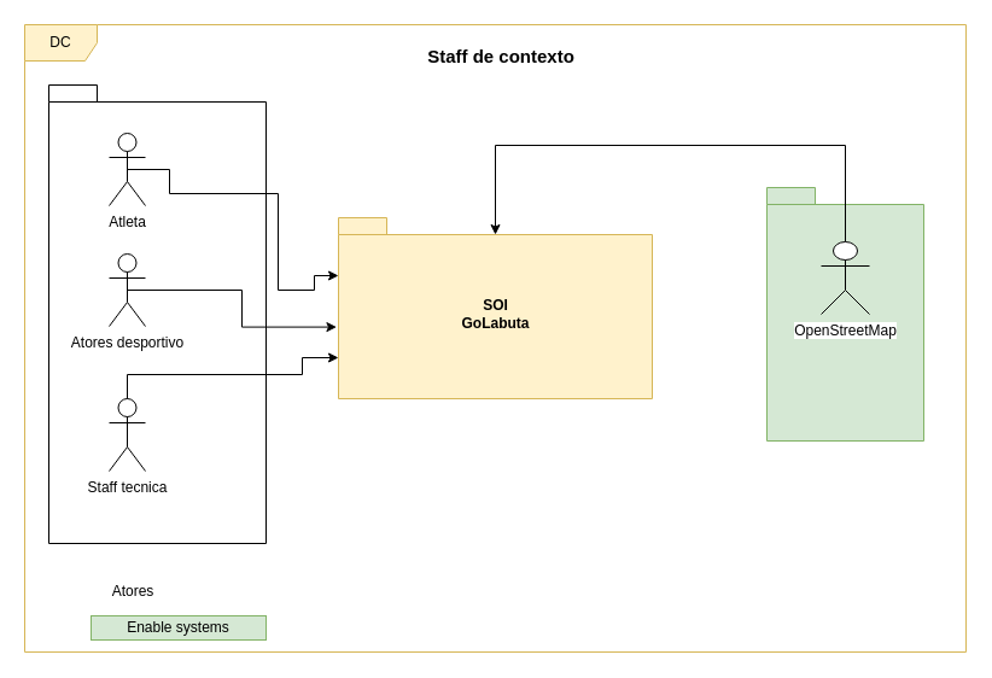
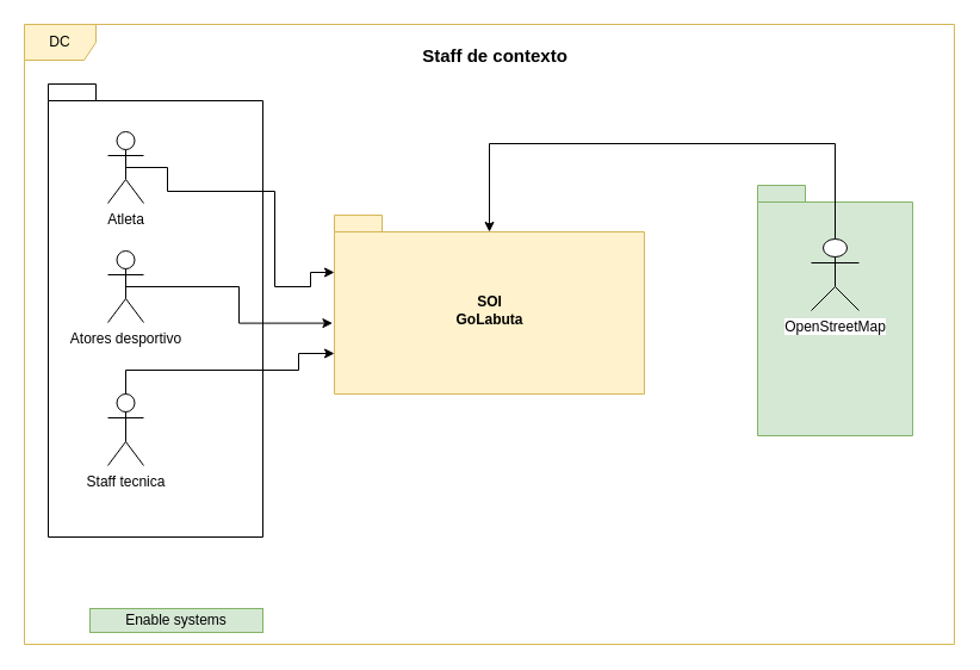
  <mxCell id="0" />
  <mxCell id="1" parent="0" />
  <mxCell id="2" value="" style="shape=folder;fontStyle=1;spacingTop=10;tabWidth=40;tabHeight=14;tabPosition=left;html=1;fillColor=#d5e8d4;strokeColor=#82b366;" vertex="1" parent="1"><mxGeometry x="635" y="155" width="130" height="210" as="geometry" /></mxCell>
  <mxCell id="3" value="" style="shape=folder;fontStyle=1;spacingTop=10;tabWidth=40;tabHeight=14;tabPosition=left;html=1;" vertex="1" parent="1"><mxGeometry x="40" y="70" width="180" height="380" as="geometry" /></mxCell>
  <mxCell id="4" value="SOI&lt;br&gt;GoLabuta" style="shape=folder;fontStyle=1;spacingTop=10;tabWidth=40;tabHeight=14;tabPosition=left;html=1;fillColor=#fff2cc;strokeColor=#d6b656;" vertex="1" parent="1"><mxGeometry x="280" y="180" width="260" height="150" as="geometry" /></mxCell>
  <mxCell id="5" style="edgeStyle=orthogonalEdgeStyle;rounded=0;orthogonalLoop=1;jettySize=auto;html=1;exitX=0.5;exitY=0.5;exitDx=0;exitDy=0;exitPerimeter=0;entryX=0;entryY=0;entryDx=0;entryDy=48;entryPerimeter=0;" edge="1" parent="1" source="6" target="4"><mxGeometry relative="1" as="geometry"><mxPoint x="270" y="220" as="targetPoint" /><Array as="points"><mxPoint x="140" y="140" /><mxPoint x="140" y="160" /><mxPoint x="230" y="160" /><mxPoint x="230" y="240" /><mxPoint x="260" y="240" /><mxPoint x="260" y="228" /></Array></mxGeometry></mxCell>
  <mxCell id="6" value="Atleta" style="shape=umlActor;verticalLabelPosition=bottom;labelBackgroundColor=#ffffff;verticalAlign=top;html=1;" vertex="1" parent="1"><mxGeometry x="90" y="110" width="30" height="60" as="geometry" /></mxCell>
  <mxCell id="7" style="edgeStyle=orthogonalEdgeStyle;rounded=0;orthogonalLoop=1;jettySize=auto;html=1;" edge="1" parent="1" source="8"><mxGeometry relative="1" as="geometry"><mxPoint x="410" y="194" as="targetPoint" /><Array as="points"><mxPoint x="700" y="120" /><mxPoint x="410" y="120" /></Array></mxGeometry></mxCell>
  <mxCell id="8" value="OpenStreetMap" style="shape=umlActor;verticalLabelPosition=bottom;labelBackgroundColor=#ffffff;verticalAlign=top;html=1;" vertex="1" parent="1"><mxGeometry x="680" y="200" width="40" height="60" as="geometry" /></mxCell>
  <mxCell id="9" style="edgeStyle=orthogonalEdgeStyle;rounded=0;orthogonalLoop=1;jettySize=auto;html=1;exitX=0.5;exitY=0.5;exitDx=0;exitDy=0;exitPerimeter=0;entryX=0;entryY=0;entryDx=0;entryDy=116;entryPerimeter=0;" edge="1" parent="1" source="10" target="4"><mxGeometry relative="1" as="geometry"><mxPoint x="270" y="300" as="targetPoint" /><Array as="points"><mxPoint x="105" y="310" /><mxPoint x="250" y="310" /><mxPoint x="250" y="296" /></Array></mxGeometry></mxCell>
  <mxCell id="10" value="Staff tecnica" style="shape=umlActor;verticalLabelPosition=bottom;labelBackgroundColor=#ffffff;verticalAlign=top;html=1;" vertex="1" parent="1"><mxGeometry x="90" y="330" width="30" height="60" as="geometry" /></mxCell>
  <mxCell id="11" value="DC" style="shape=umlFrame;whiteSpace=wrap;html=1;fillColor=#fff2cc;strokeColor=#d6b656;" vertex="1" parent="1"><mxGeometry x="20" y="20" width="780" height="520" as="geometry" /></mxCell>
- <mxCell id="12" value="Atores" style="text;html=1;align=center;verticalAlign=middle;whiteSpace=wrap;rounded=0;" vertex="1" parent="1"><mxGeometry x="90" y="480" width="40" height="20" as="geometry" /></mxCell>
  <mxCell id="13" value="Enable systems" style="text;html=1;strokeColor=#82b366;fillColor=#d5e8d4;align=center;verticalAlign=middle;whiteSpace=wrap;rounded=0;" vertex="1" parent="1"><mxGeometry x="75" y="510" width="145" height="20" as="geometry" /></mxCell>
  <mxCell id="14" style="edgeStyle=orthogonalEdgeStyle;rounded=0;orthogonalLoop=1;jettySize=auto;html=1;exitX=0.5;exitY=0.5;exitDx=0;exitDy=0;exitPerimeter=0;entryX=-0.006;entryY=0.604;entryDx=0;entryDy=0;entryPerimeter=0;" edge="1" parent="1" source="15" target="4"><mxGeometry relative="1" as="geometry" /></mxCell>
  <mxCell id="15" value="Atores desportivo" style="shape=umlActor;verticalLabelPosition=bottom;labelBackgroundColor=#ffffff;verticalAlign=top;html=1;outlineConnect=0;" vertex="1" parent="1"><mxGeometry x="90" y="210" width="30" height="60" as="geometry" /></mxCell>
  <mxCell id="16" value="Staff de contexto" style="text;align=center;fontStyle=1;verticalAlign=middle;spacingLeft=3;spacingRight=3;strokeColor=none;rotatable=0;points=[[0,0.5],[1,0.5]];portConstraint=eastwest;spacing=6;fontSize=15;" vertex="1" parent="1"><mxGeometry x="340" y="20" width="150" height="50" as="geometry" /></mxCell>
